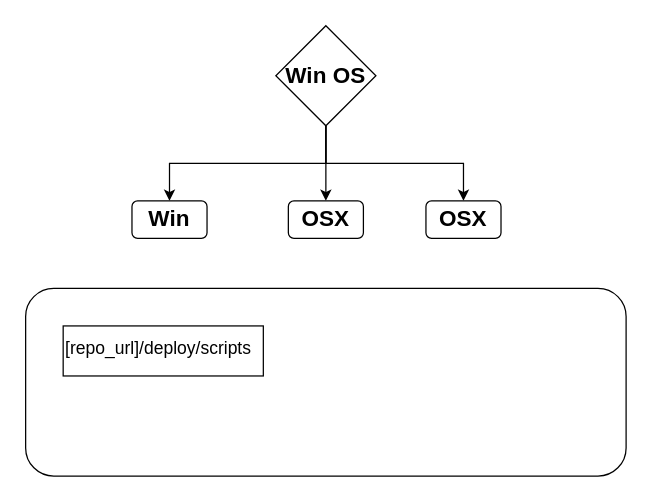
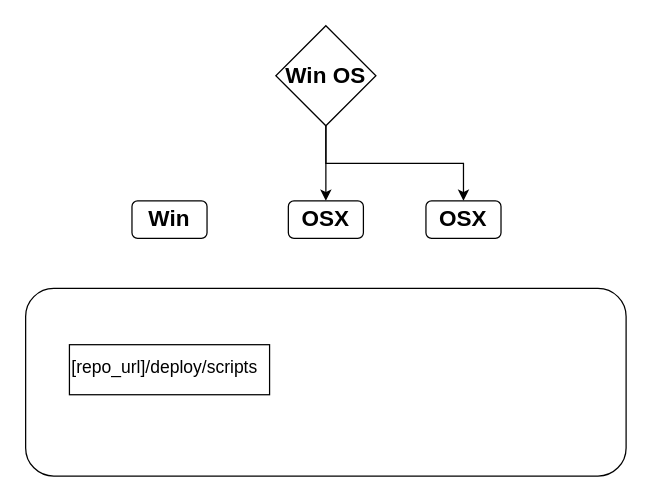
  <mxCell id="0" />
  <mxCell id="1" parent="0" />
  <mxCell id="2" value="" style="rounded=1;whiteSpace=wrap;html=1;fontSize=18;" vertex="1" parent="1"><mxGeometry x="20" y="230" width="480" height="150" as="geometry" /></mxCell>
- <mxCell id="3" style="edgeStyle=orthogonalEdgeStyle;rounded=0;orthogonalLoop=1;jettySize=auto;html=1;exitX=0.5;exitY=1;exitDx=0;exitDy=0;entryX=0.5;entryY=0;entryDx=0;entryDy=0;fontSize=18;" edge="1" parent="1" source="6" target="7"><mxGeometry relative="1" as="geometry" /></mxCell>
  <mxCell id="4" style="edgeStyle=orthogonalEdgeStyle;rounded=0;orthogonalLoop=1;jettySize=auto;html=1;exitX=0.5;exitY=1;exitDx=0;exitDy=0;entryX=0.5;entryY=0;entryDx=0;entryDy=0;fontSize=18;" edge="1" parent="1" source="6" target="8"><mxGeometry relative="1" as="geometry" /></mxCell>
  <mxCell id="5" style="edgeStyle=orthogonalEdgeStyle;rounded=0;orthogonalLoop=1;jettySize=auto;html=1;exitX=0.5;exitY=1;exitDx=0;exitDy=0;entryX=0.5;entryY=0;entryDx=0;entryDy=0;fontSize=18;" edge="1" parent="1" source="6" target="9"><mxGeometry relative="1" as="geometry" /></mxCell>
  <mxCell id="6" value="&lt;font style=&quot;font-size: 18px&quot;&gt;Win OS&lt;br style=&quot;font-size: 18px;&quot;&gt;&lt;/font&gt;" style="rhombus;whiteSpace=wrap;html=1;fontSize=18;fontStyle=1" vertex="1" parent="1"><mxGeometry x="220" y="20" width="80" height="80" as="geometry" /></mxCell>
  <mxCell id="7" value="&lt;font style=&quot;font-size: 18px&quot;&gt;Win&lt;/font&gt;" style="rounded=1;whiteSpace=wrap;html=1;fontSize=18;fontStyle=1" vertex="1" parent="1"><mxGeometry x="105" y="160" width="60" height="30" as="geometry" /></mxCell>
  <mxCell id="8" value="&lt;font style=&quot;font-size: 18px;&quot;&gt;OSX&lt;/font&gt;" style="rounded=1;whiteSpace=wrap;html=1;fontSize=18;fontStyle=1" vertex="1" parent="1"><mxGeometry x="230" y="160" width="60" height="30" as="geometry" /></mxCell>
  <mxCell id="9" value="&lt;font style=&quot;font-size: 18px;&quot;&gt;OSX&lt;/font&gt;" style="rounded=1;whiteSpace=wrap;html=1;fontSize=18;fontStyle=1" vertex="1" parent="1"><mxGeometry x="340" y="160" width="60" height="30" as="geometry" /></mxCell>
- <mxCell id="10" value="&lt;font style=&quot;font-size: 14px&quot;&gt;[repo_url]&lt;/font&gt;&lt;font style=&quot;font-size: 14px&quot;&gt;/deploy/scripts&lt;/font&gt;" style="rounded=0;whiteSpace=wrap;html=1;fontSize=18;verticalAlign=top;align=left;" vertex="1" parent="1"><mxGeometry x="50" y="260" width="160" height="40" as="geometry" /></mxCell>
+ <mxCell id="10" value="&lt;font style=&quot;font-size: 14px&quot;&gt;[repo_url]&lt;/font&gt;&lt;font style=&quot;font-size: 14px&quot;&gt;/deploy/scripts&lt;/font&gt;" style="rounded=0;whiteSpace=wrap;html=1;fontSize=18;verticalAlign=top;align=left;" vertex="1" parent="1"><mxGeometry x="55" y="275" width="160" height="40" as="geometry" /></mxCell>
